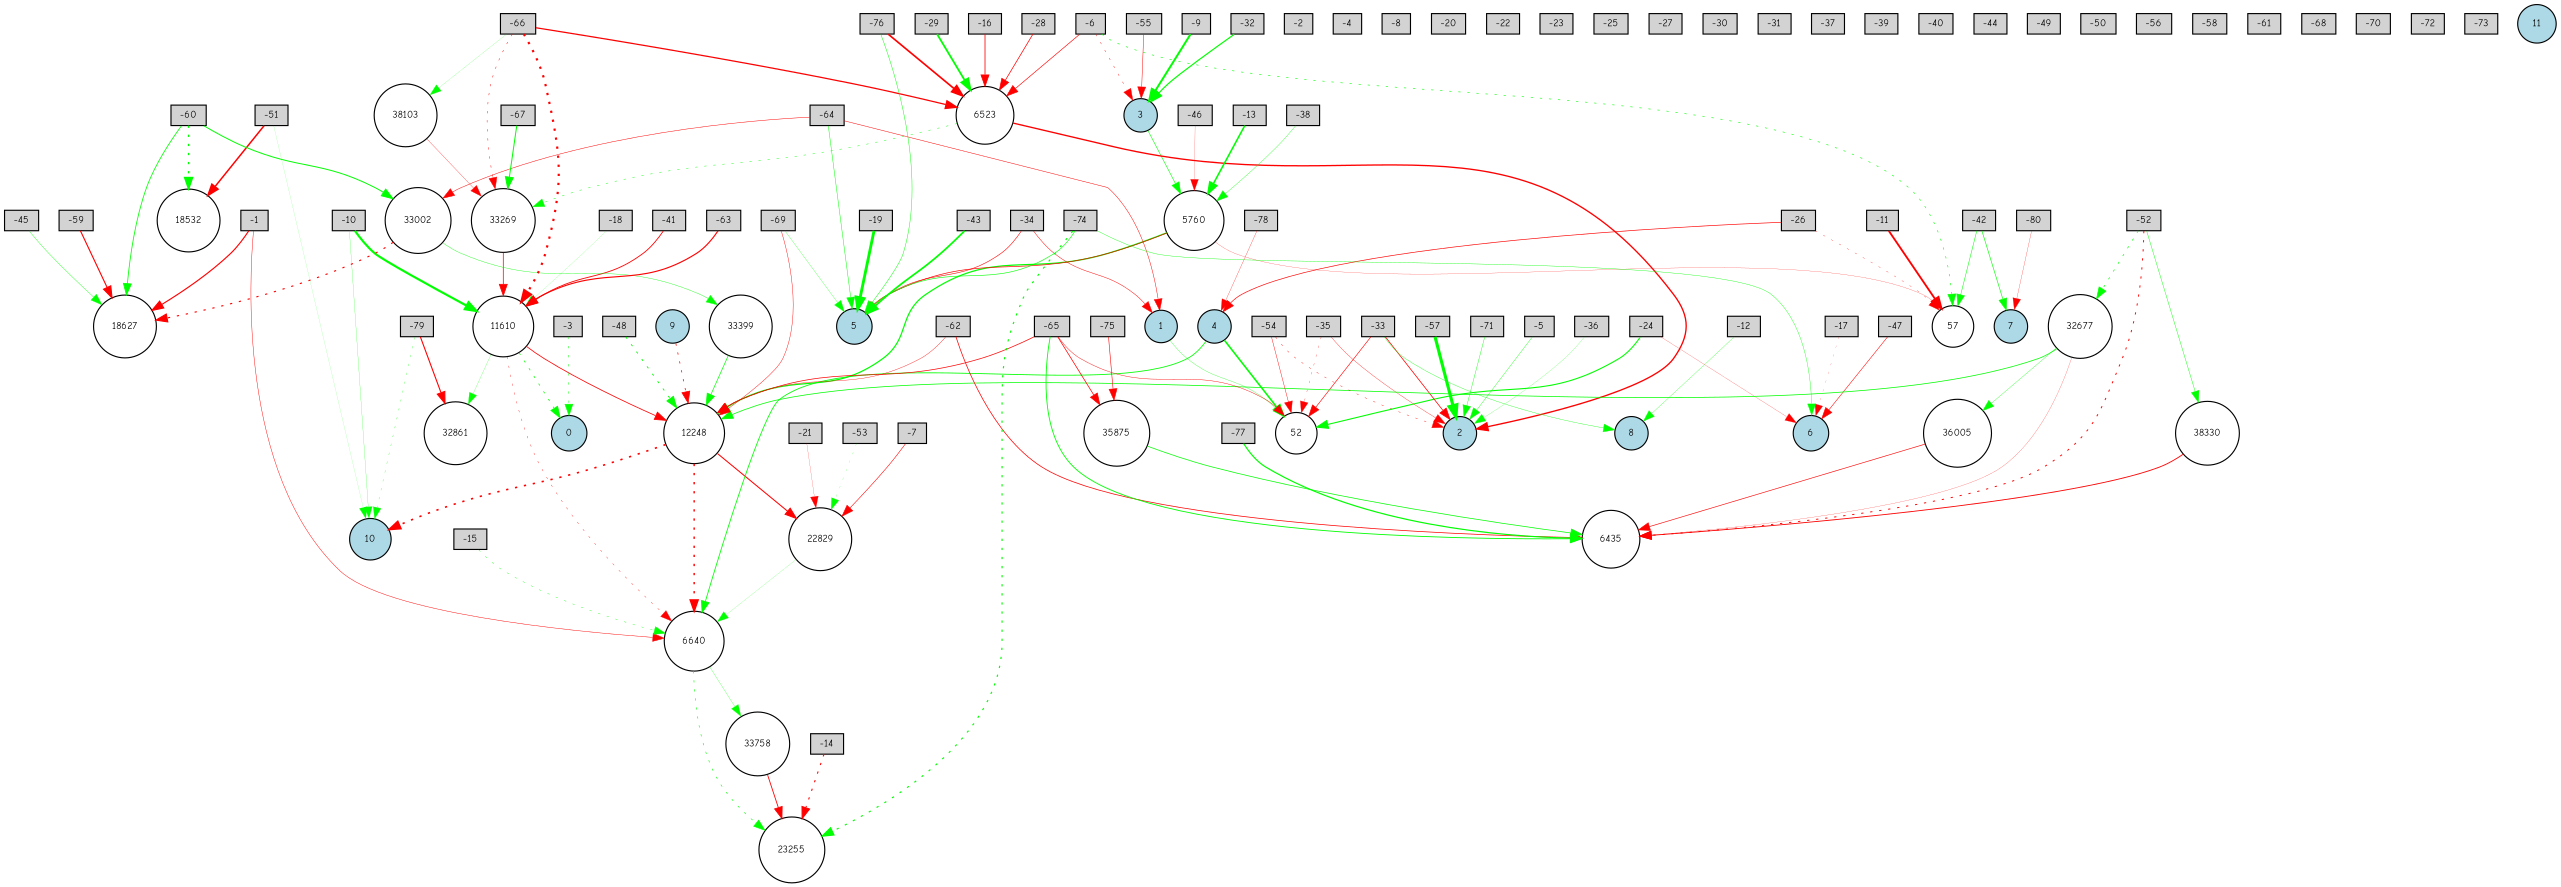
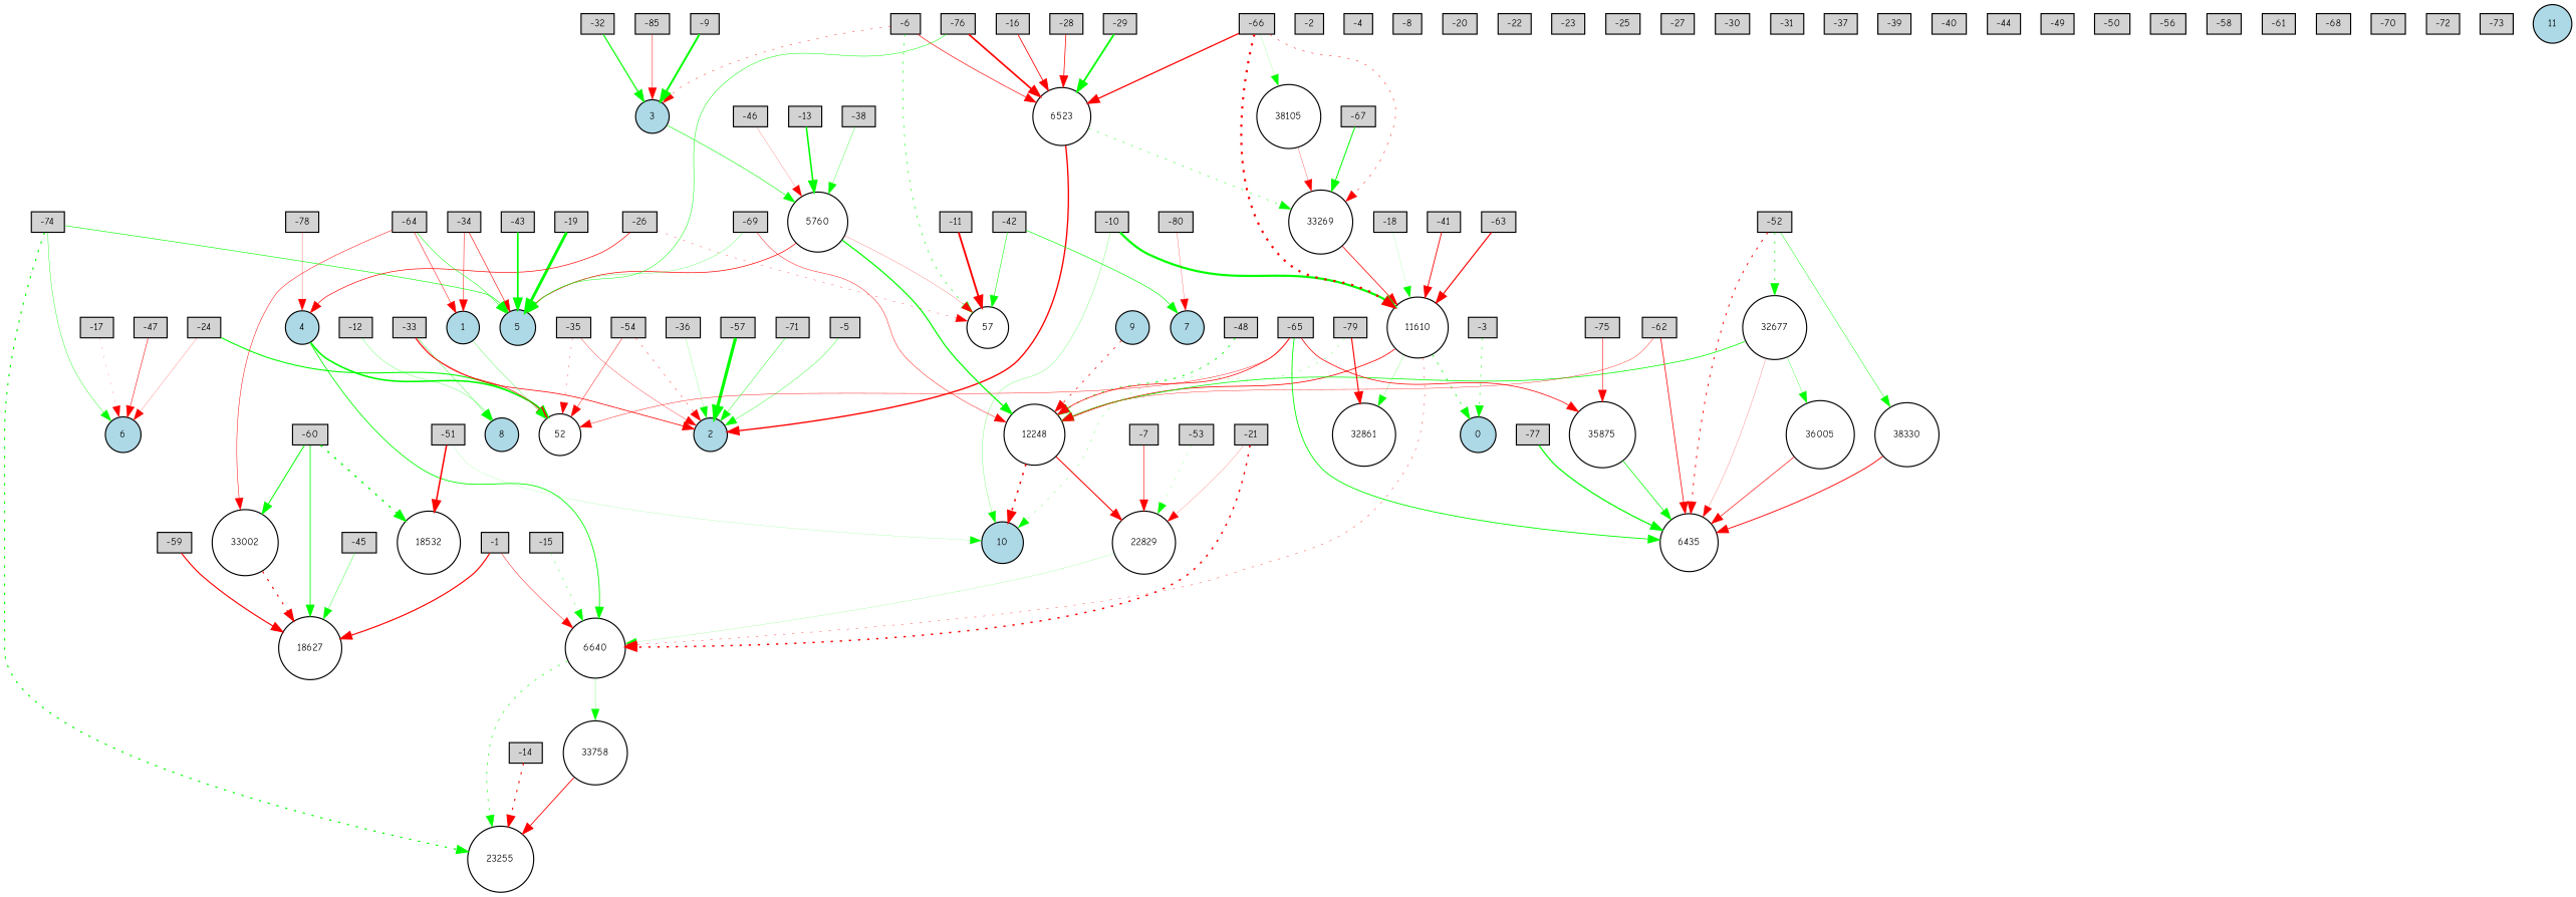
  digraph {
    fontname="Comic Neue"
    node [fillcolor=lightgray fontname="Comic Neue" fontsize=9 shape=box style=filled]
    edge [color=red fontname="Comic Neue" style=solid]
    -1 [height=0.2 width=0.2]
    18627 [fillcolor=white height=0.2 shape=circle width=0.2]
    6640 [fillcolor=white height=0.2 shape=circle width=0.2]
    23255 [fillcolor=white height=0.2 shape=circle width=0.2]
    33758 [fillcolor=white height=0.2 shape=circle width=0.2]
    -2 [height=0.2 width=0.2]
    -3 [height=0.2 width=0.2]
    0 [fillcolor=lightblue height=0.2 shape=circle width=0.2]
    -4 [height=0.2 width=0.2]
    -5 [height=0.2 width=0.2]
    2 [fillcolor=lightblue height=0.2 shape=circle width=0.2]
    -6 [height=0.2 width=0.2]
    3 [fillcolor=lightblue height=0.2 shape=circle width=0.2]
    57 [fillcolor=white height=0.2 shape=circle width=0.2]
    6523 [fillcolor=white height=0.2 shape=circle width=0.2]
    5760 [fillcolor=white height=0.2 shape=circle width=0.2]
    33269 [fillcolor=white height=0.2 shape=circle width=0.2]
    -7 [height=0.2 width=0.2]
    22829 [fillcolor=white height=0.2 shape=circle width=0.2]
    -8 [height=0.2 width=0.2]
    -9 [height=0.2 width=0.2]
    -10 [height=0.2 width=0.2]
    10 [fillcolor=lightblue height=0.2 shape=circle width=0.2]
    11610 [fillcolor=white height=0.2 shape=circle width=0.2]
    12248 [fillcolor=white height=0.2 shape=circle width=0.2]
    32861 [fillcolor=white height=0.2 shape=circle width=0.2]
    -11 [height=0.2 width=0.2]
    -12 [height=0.2 width=0.2]
    8 [fillcolor=lightblue height=0.2 shape=circle width=0.2]
    -13 [height=0.2 width=0.2]
    5 [fillcolor=lightblue height=0.2 shape=circle width=0.2]
    -14 [height=0.2 width=0.2]
    -15 [height=0.2 width=0.2]
    -16 [height=0.2 width=0.2]
    -17 [height=0.2 width=0.2]
    6 [fillcolor=lightblue height=0.2 shape=circle width=0.2]
    -18 [height=0.2 width=0.2]
    -19 [height=0.2 width=0.2]
    -20 [height=0.2 width=0.2]
    -21 [height=0.2 width=0.2]
    -22 [height=0.2 width=0.2]
    -23 [height=0.2 width=0.2]
    -24 [height=0.2 width=0.2]
    52 [fillcolor=white height=0.2 shape=circle width=0.2]
    -25 [height=0.2 width=0.2]
    -26 [height=0.2 width=0.2]
    4 [fillcolor=lightblue height=0.2 shape=circle width=0.2]
    -27 [height=0.2 width=0.2]
    -28 [height=0.2 width=0.2]
    -29 [height=0.2 width=0.2]
    -30 [height=0.2 width=0.2]
    -31 [height=0.2 width=0.2]
    -32 [height=0.2 width=0.2]
    -33 [height=0.2 width=0.2]
    -34 [height=0.2 width=0.2]
    1 [fillcolor=lightblue height=0.2 shape=circle width=0.2]
    -35 [height=0.2 width=0.2]
    -36 [height=0.2 width=0.2]
    -37 [height=0.2 width=0.2]
    -38 [height=0.2 width=0.2]
    -39 [height=0.2 width=0.2]
    -40 [height=0.2 width=0.2]
    -41 [height=0.2 width=0.2]
    -42 [height=0.2 width=0.2]
    7 [fillcolor=lightblue height=0.2 shape=circle width=0.2]
    -43 [height=0.2 width=0.2]
    -44 [height=0.2 width=0.2]
    -45 [height=0.2 width=0.2]
    -46 [height=0.2 width=0.2]
    -47 [height=0.2 width=0.2]
    -48 [height=0.2 width=0.2]
    -49 [height=0.2 width=0.2]
    -50 [height=0.2 width=0.2]
    -51 [height=0.2 width=0.2]
    18532 [fillcolor=white height=0.2 shape=circle width=0.2]
    -52 [height=0.2 width=0.2]
    6435 [fillcolor=white height=0.2 shape=circle width=0.2]
    32677 [fillcolor=white height=0.2 shape=circle width=0.2]
    38330 [fillcolor=white height=0.2 shape=circle width=0.2]
    36005 [fillcolor=white height=0.2 shape=circle width=0.2]
    -53 [height=0.2 width=0.2]
    -54 [height=0.2 width=0.2]
-   -55 [height=0.2 width=0.2]
+   -55 [height=0.2 width=0.2 label=-85]
    -56 [height=0.2 width=0.2]
    -57 [height=0.2 width=0.2]
    -58 [height=0.2 width=0.2]
    -59 [height=0.2 width=0.2]
    -60 [height=0.2 width=0.2]
    33002 [fillcolor=white height=0.2 shape=circle width=0.2]
-   33399 [fillcolor=white height=0.2 shape=circle width=0.2]
    -61 [height=0.2 width=0.2]
    -62 [height=0.2 width=0.2]
    -63 [height=0.2 width=0.2]
    -64 [height=0.2 width=0.2]
    -65 [height=0.2 width=0.2]
    35875 [fillcolor=white height=0.2 shape=circle width=0.2]
    -66 [height=0.2 width=0.2]
-   38103 [fillcolor=white height=0.2 shape=circle width=0.2]
+   38103 [fillcolor=white height=0.2 shape=circle width=0.2 label=38105]
    -67 [height=0.2 width=0.2]
    -68 [height=0.2 width=0.2]
    -69 [height=0.2 width=0.2]
    -70 [height=0.2 width=0.2]
    -71 [height=0.2 width=0.2]
    -72 [height=0.2 width=0.2]
    -73 [height=0.2 width=0.2]
    -74 [height=0.2 width=0.2]
    -75 [height=0.2 width=0.2]
    -76 [height=0.2 width=0.2]
    -77 [height=0.2 width=0.2]
    -78 [height=0.2 width=0.2]
    -79 [height=0.2 width=0.2]
    -80 [height=0.2 width=0.2]
    9 [fillcolor=lightblue height=0.2 shape=circle width=0.2]
    11 [fillcolor=lightblue height=0.2 shape=circle width=0.2]
    -1 -> 18627 [penwidth=1.0044443865925397]
    -1 -> 6640 [penwidth=0.3949370532022435]
    6640 -> 23255 [color=green penwidth=0.523426030740085 style=dotted]
    6640 -> 33758 [color=green penwidth=0.21141424749920595]
    33758 -> 23255 [penwidth=0.7447980618722734]
    -3 -> 0 [color=green penwidth=0.44900822310965627 style=dotted]
    -5 -> 2 [color=green penwidth=0.31504638362928417]
    -6 -> 3 [penwidth=0.3394288449147099 style=dotted]
    -6 -> 57 [color=green penwidth=0.5180281905350944 style=dotted]
    -6 -> 6523 [penwidth=0.545181715243502]
    3 -> 5760 [color=green penwidth=0.4931381771443717]
    6523 -> 2 [penwidth=1.1792950541434377]
    6523 -> 33269 [color=green penwidth=0.3907191436978026 style=dotted]
    5760 -> 57 [penwidth=0.1813470110507529]
    5760 -> 12248 [color=green penwidth=1.0640736945820668]
    5760 -> 5 [penwidth=0.6014904802619888]
    33269 -> 11610 [penwidth=0.6483327325838213]
    -7 -> 22829 [penwidth=0.489222634684789]
    22829 -> 6640 [color=green penwidth=0.12735234334432532]
    -9 -> 3 [color=green penwidth=1.727833806034231]
    -10 -> 10 [color=green penwidth=0.2030378397840589]
    -10 -> 11610 [color=green penwidth=1.905222336650259]
    11610 -> 6640 [penwidth=0.29970562131113854 style=dotted]
    11610 -> 0 [color=green penwidth=0.6435994580454635 style=dotted]
    11610 -> 12248 [penwidth=0.6825670147035519]
    11610 -> 32861 [color=green penwidth=0.179805841260433]
-   12248 -> 6640 [penwidth=1.2738135374665134 style=dotted]
+   -21 -> 6640 [penwidth=1.2738135374665134 style=dotted]
    12248 -> 22829 [penwidth=0.8986545744099657]
    12248 -> 10 [penwidth=1.4226751825535746 style=dotted]
    -11 -> 57 [penwidth=1.6308082664230754]
    -12 -> 8 [color=green penwidth=0.226435708177221]
    -13 -> 5760 [color=green penwidth=1.370602361998522]
    -14 -> 23255 [penwidth=0.9431938686914912 style=dotted]
    -15 -> 6640 [color=green penwidth=0.3200944718119359 style=dotted]
    -16 -> 6523 [penwidth=0.7076317310948982]
    -17 -> 6 [penwidth=0.13866687466180805 style=dotted]
    -18 -> 11610 [color=green penwidth=0.10124091107751332]
    -19 -> 5 [color=green penwidth=2.5141586537428644]
    -21 -> 22829 [penwidth=0.15915536008066475]
    -24 -> 6 [penwidth=0.1712615333770169]
    -24 -> 52 [color=green penwidth=0.9416864050635375]
    -26 -> 57 [penwidth=0.25294391288767415 style=dotted]
    -26 -> 4 [penwidth=0.5781688576113779]
    4 -> 6640 [color=green penwidth=0.7262551648952492]
    4 -> 52 [color=green penwidth=1.3867715401594585]
    -28 -> 6523 [penwidth=0.633237784138788]
    -29 -> 6523 [color=green penwidth=1.563057755150688]
    -32 -> 3 [color=green penwidth=1.0276568867212954]
    -33 -> 2 [penwidth=0.6529262070049825]
    -33 -> 8 [color=green penwidth=0.29854828878677253]
    -33 -> 52 [penwidth=0.5357140394812943]
    -34 -> 5 [penwidth=0.5013360280642127]
    -34 -> 1 [penwidth=0.4104323345626484]
    1 -> 52 [color=green penwidth=0.25032224997911207]
    -35 -> 2 [penwidth=0.2794150859931869]
    -35 -> 52 [penwidth=0.23758748700794544 style=dotted]
    -36 -> 2 [color=green penwidth=0.15513812770591046]
    -38 -> 5760 [color=green penwidth=0.2836659864072689]
    -41 -> 11610 [penwidth=0.7542561327781337]
    -42 -> 57 [color=green penwidth=0.4561031185298827]
    -42 -> 7 [color=green penwidth=0.5492720436201952]
    -43 -> 5 [color=green penwidth=1.5025383758729065]
    -45 -> 18627 [color=green penwidth=0.31989841737798397]
    -46 -> 5760 [penwidth=0.16309974021908913]
    -47 -> 6 [penwidth=0.4661483278222053]
    -48 -> 12248 [color=green penwidth=0.7897036022272615 style=dotted]
    -51 -> 10 [color=green penwidth=0.1022888021015545]
    -51 -> 18532 [penwidth=1.3128504736102053]
    -52 -> 6435 [penwidth=0.8322482795382015 style=dotted]
    -52 -> 32677 [color=green penwidth=0.5953102454203096 style=dotted]
    -52 -> 38330 [color=green penwidth=0.38180693989074477]
    32677 -> 12248 [color=green penwidth=0.6520935960248627]
    32677 -> 6435 [penwidth=0.17619262440196237]
    32677 -> 36005 [color=green penwidth=0.26149366400537044]
    38330 -> 6435 [penwidth=0.7699062790779625]
    36005 -> 6435 [penwidth=0.5479415707606586]
    -53 -> 22829 [color=green penwidth=0.14824856707657705 style=dotted]
    -54 -> 2 [penwidth=0.33681958078973795 style=dotted]
    -54 -> 52 [penwidth=0.37171444092211514]
    -55 -> 3 [penwidth=0.4205875329948029]
    -57 -> 2 [color=green penwidth=2.7421604260199266]
    -59 -> 18627 [penwidth=0.979613110088707]
    -60 -> 18627 [color=green penwidth=0.7052509473334189]
    -60 -> 18532 [color=green penwidth=1.284952064827484 style=dotted]
    -60 -> 33002 [color=green penwidth=0.8528320866031828]
    33002 -> 18627 [penwidth=0.9862050226751575 style=dotted]
-   33002 -> 33399 [color=green penwidth=0.3242290439840467]
-   33399 -> 12248 [color=green penwidth=0.6102095060516365]
    -62 -> 12248 [penwidth=0.318972571038348]
    -62 -> 6435 [penwidth=0.6424226172059658]
    -63 -> 11610 [penwidth=0.9924752331893808]
    -64 -> 5 [color=green penwidth=0.42065739659532553]
    -64 -> 1 [penwidth=0.41822591794460817]
    -64 -> 33002 [penwidth=0.41762301648698974]
    -65 -> 12248 [penwidth=0.619793762608921]
    -65 -> 52 [penwidth=0.36427240189560317]
    -65 -> 6435 [color=green penwidth=0.7563673671051656]
    -65 -> 35875 [penwidth=0.6378128867083621]
    35875 -> 6435 [color=green penwidth=0.6313150567581983]
    -66 -> 6523 [penwidth=1.095038882345146]
    -66 -> 33269 [penwidth=0.3998966856394003 style=dotted]
    -66 -> 11610 [penwidth=1.9253042579009674 style=dotted]
    -66 -> 38103 [color=green penwidth=0.12401877821682242]
    38103 -> 33269 [penwidth=0.23775732421652118]
    -67 -> 33269 [color=green penwidth=0.8700809507507833]
    -69 -> 12248 [penwidth=0.3747131166867048]
    -69 -> 5 [color=green penwidth=0.2238107847634268]
    -71 -> 2 [color=green penwidth=0.3531540539578344]
    -74 -> 23255 [color=green penwidth=1.0307439521467623 style=dotted]
    -74 -> 5 [color=green penwidth=0.5217787881093955]
    -74 -> 6 [color=green penwidth=0.32815948978516407]
    -75 -> 35875 [penwidth=0.5051786266703256]
    -76 -> 6523 [penwidth=1.4664632390135388]
    -76 -> 5 [color=green penwidth=0.4097521086033161]
    -77 -> 6435 [color=green penwidth=1.0358275935815475]
    -78 -> 4 [penwidth=0.24283054924037964]
    -79 -> 10 [color=green penwidth=0.24399649982347066 style=dotted]
    -79 -> 32861 [penwidth=0.9612541357838141]
    -80 -> 7 [penwidth=0.2146051975428968]
    9 -> 12248 [penwidth=0.6384558180335321 style=dotted]
  }
